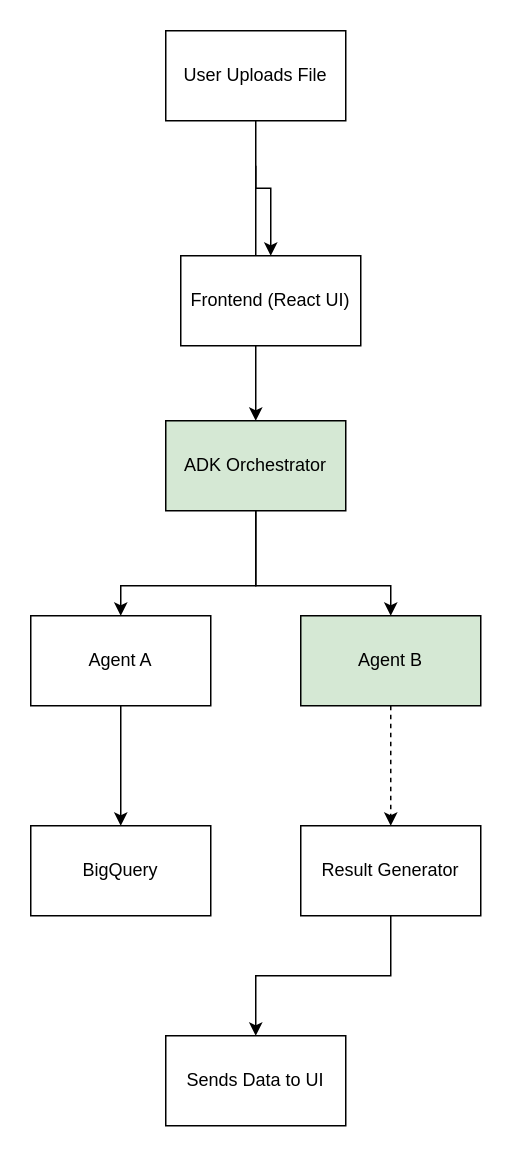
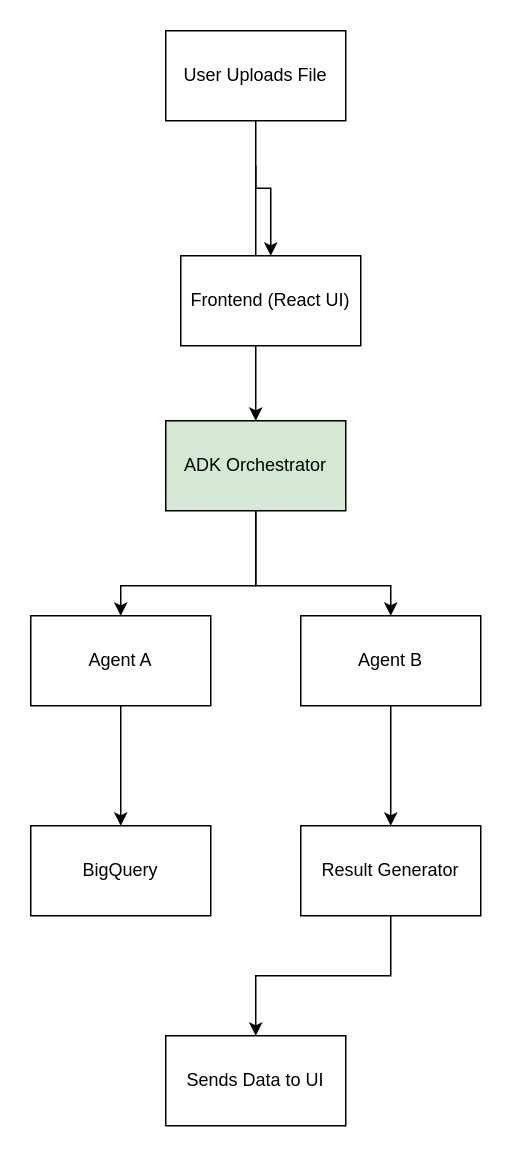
  <mxCell id="0" />
  <mxCell id="1" parent="0" />
  <mxCell id="2" value="" style="edgeStyle=orthogonalEdgeStyle;rounded=0;orthogonalLoop=1;jettySize=auto;html=1;" edge="1" parent="1" source="12" target="5"><mxGeometry relative="1" as="geometry"><Array as="points"><mxPoint x="170" y="110" /><mxPoint x="170" y="110" /></Array></mxGeometry></mxCell>
  <mxCell id="3" value="User Uploads File" style="rounded=0;whiteSpace=wrap;html=1;" vertex="1" parent="1"><mxGeometry x="110" y="20" width="120" height="60" as="geometry" /></mxCell>
  <mxCell id="4" value="" style="edgeStyle=orthogonalEdgeStyle;rounded=0;orthogonalLoop=1;jettySize=auto;html=1;" edge="1" parent="1" source="5" target="7"><mxGeometry relative="1" as="geometry"><Array as="points"><mxPoint x="170" y="390" /><mxPoint x="80" y="390" /></Array></mxGeometry></mxCell>
  <mxCell id="5" value="ADK Orchestrator" style="rounded=0;whiteSpace=wrap;html=1;fillColor=#d5e8d4;" vertex="1" parent="1"><mxGeometry x="110" y="280" width="120" height="60" as="geometry" /></mxCell>
  <mxCell id="6" value="" style="edgeStyle=orthogonalEdgeStyle;rounded=0;orthogonalLoop=1;jettySize=auto;html=1;" edge="1" parent="1" source="7" target="13"><mxGeometry relative="1" as="geometry" /></mxCell>
  <mxCell id="7" value="Agent A" style="rounded=0;whiteSpace=wrap;html=1;" vertex="1" parent="1"><mxGeometry x="20" y="410" width="120" height="60" as="geometry" /></mxCell>
- <mxCell id="8" value="" style="edgeStyle=orthogonalEdgeStyle;rounded=0;orthogonalLoop=1;jettySize=auto;html=1;dashed=1;" edge="1" parent="1" source="9" target="14"><mxGeometry relative="1" as="geometry" /></mxCell>
- <mxCell id="9" value="Agent B" style="rounded=0;whiteSpace=wrap;html=1;fillColor=#d5e8d4;" vertex="1" parent="1"><mxGeometry x="200" y="410" width="120" height="60" as="geometry" /></mxCell>
+ <mxCell id="8" value="" style="edgeStyle=orthogonalEdgeStyle;rounded=0;orthogonalLoop=1;jettySize=auto;html=1;" edge="1" parent="1" source="9" target="14"><mxGeometry relative="1" as="geometry" /></mxCell>
+ <mxCell id="9" value="Agent B" style="rounded=0;whiteSpace=wrap;html=1;" vertex="1" parent="1"><mxGeometry x="200" y="410" width="120" height="60" as="geometry" /></mxCell>
  <mxCell id="10" value="" style="endArrow=classic;html=1;rounded=0;entryX=0.5;entryY=0;entryDx=0;entryDy=0;exitX=0.5;exitY=1;exitDx=0;exitDy=0;" edge="1" parent="1" source="5" target="9"><mxGeometry width="50" height="50" relative="1" as="geometry"><mxPoint x="150" y="190" as="sourcePoint" /><mxPoint x="200" y="140" as="targetPoint" /><Array as="points"><mxPoint x="170" y="390" /><mxPoint x="230" y="390" /><mxPoint x="260" y="390" /></Array></mxGeometry></mxCell>
  <mxCell id="11" value="" style="edgeStyle=orthogonalEdgeStyle;rounded=0;orthogonalLoop=1;jettySize=auto;html=1;" edge="1" parent="1" source="3" target="12"><mxGeometry relative="1" as="geometry"><mxPoint x="170" y="80" as="sourcePoint" /><mxPoint x="170" y="280" as="targetPoint" /><Array as="points" /></mxGeometry></mxCell>
  <mxCell id="12" value="Frontend (React UI)" style="rounded=0;whiteSpace=wrap;html=1;" vertex="1" parent="1"><mxGeometry x="120" y="170" width="120" height="60" as="geometry" /></mxCell>
  <mxCell id="13" value="Big&lt;span style=&quot;background-color: transparent; color: light-dark(rgb(0, 0, 0), rgb(255, 255, 255));&quot;&gt;Query&lt;/span&gt;" style="rounded=0;whiteSpace=wrap;html=1;" vertex="1" parent="1"><mxGeometry x="20" y="550" width="120" height="60" as="geometry" /></mxCell>
  <mxCell id="14" value="Result Generator" style="whiteSpace=wrap;html=1;rounded=0;" vertex="1" parent="1"><mxGeometry x="200" y="550" width="120" height="60" as="geometry" /></mxCell>
  <mxCell id="15" value="Sends Data to UI" style="whiteSpace=wrap;html=1;rounded=0;" vertex="1" parent="1"><mxGeometry x="110" y="690" width="120" height="60" as="geometry" /></mxCell>
  <mxCell id="16" value="" style="endArrow=classic;html=1;rounded=0;exitX=0.5;exitY=1;exitDx=0;exitDy=0;entryX=0.5;entryY=0;entryDx=0;entryDy=0;" edge="1" parent="1" source="14" target="15"><mxGeometry width="50" height="50" relative="1" as="geometry"><mxPoint x="125" y="740" as="sourcePoint" /><mxPoint x="175" y="690" as="targetPoint" /><Array as="points"><mxPoint x="260" y="650" /><mxPoint x="170" y="650" /></Array></mxGeometry></mxCell>
